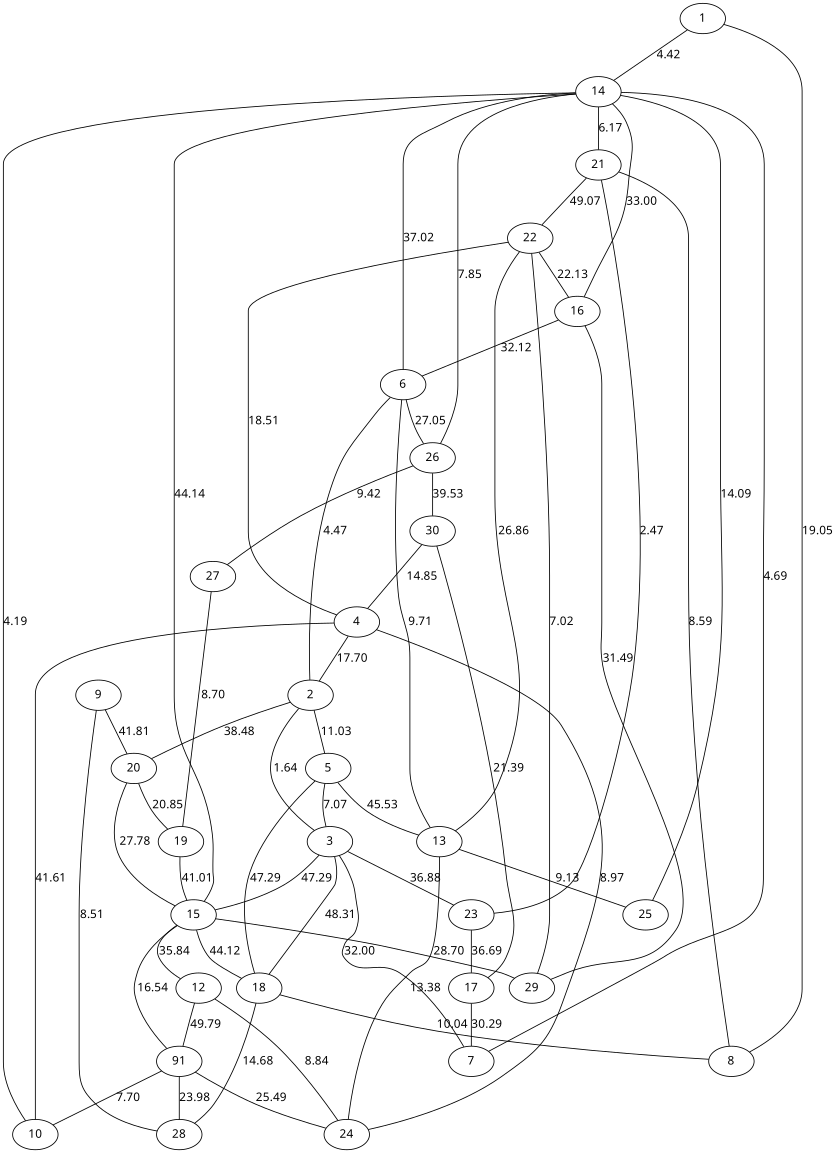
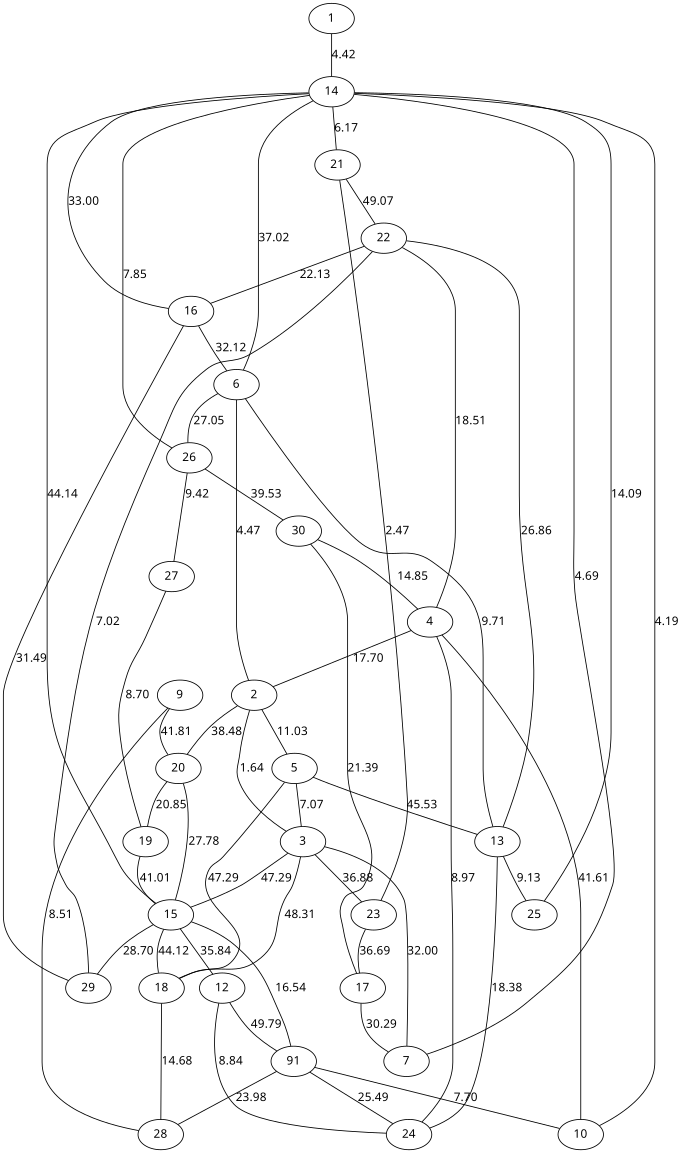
  graph {
    fontname="Noto Sans"
    node [fontname="Noto Sans"]
    edge [fontname="Noto Sans"]
    14
    21
    6
    10
    16
    7
-   8
    23
    22
    2
    13
    26
    20
    5
    17
    24
    25
    12
    n19 [label=91]
    27
    30
    19
    18
    3
    4
    15
    29
    28
    9
    1
    14 -- 21 [label=6.17]
    14 -- 6 [label=37.02]
    14 -- 10 [label=4.19]
    14 -- 16 [label=33.00]
    14 -- 7 [label=4.69]
-   21 -- 8 [label=8.59]
    21 -- 23 [label=2.47]
    21 -- 22 [label=49.07]
    6 -- 2 [label=4.47]
    6 -- 13 [label=9.71]
    6 -- 26 [label=27.05]
    16 -- 6 [label=32.12]
    23 -- 17 [label=36.69]
    22 -- 16 [label=22.13]
    2 -- 20 [label=38.48]
    2 -- 5 [label=11.03]
    13 -- 22 [label=26.86]
-   13 -- 24 [label=13.38]
+   13 -- 24 [label=18.38]
    13 -- 25 [label=9.13]
    26 -- 14 [label=7.85]
    26 -- 27 [label=9.42]
    26 -- 30 [label=39.53]
    20 -- 19 [label=20.85]
    5 -- 13 [label=45.53]
    5 -- 18 [label=47.29]
    5 -- 3 [label=7.07]
    17 -- 7 [label=30.29]
    24 -- 12 [label=8.84]
    25 -- 14 [label=14.09]
    12 -- n19 [label=49.79]
    n19 -- 10 [label=7.70]
    n19 -- 24 [label=25.49]
    n19 -- 15 [label=16.54]
    n19 -- 28 [label=23.98]
    27 -- 19 [label=8.70]
    30 -- 17 [label=21.39]
    30 -- 4 [label=14.85]
    19 -- 15 [label=41.01]
-   18 -- 8 [label=10.04]
    18 -- 28 [label=14.68]
    3 -- 7 [label=32.00]
    3 -- 23 [label=36.88]
    3 -- 2 [label=1.64]
    3 -- 18 [label=48.31]
    3 -- 15 [label=47.29]
    4 -- 10 [label=41.61]
    4 -- 22 [label=18.51]
    4 -- 2 [label=17.70]
    4 -- 24 [label=8.97]
    15 -- 14 [label=44.14]
    15 -- 20 [label=27.78]
    15 -- 12 [label=35.84]
    15 -- 18 [label=44.12]
    15 -- 29 [label=28.70]
    29 -- 16 [label=31.49]
    29 -- 22 [label=7.02]
    9 -- 20 [label=41.81]
    9 -- 28 [label=8.51]
    1 -- 14 [label=4.42]
-   1 -- 8 [label=19.05]
  }
